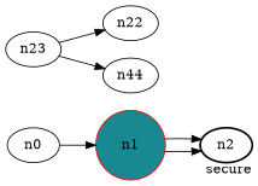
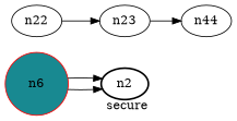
  digraph {
    fontcolor=blue
    rankdir=LR
-   n1 [color=red fillcolor="#188991" height=1 style=filled width=1]
+   n1 [color=red fillcolor="#188991" height=1 style=filled width=1 label=n6]
    n2 [style=bold xlabel=secure]
-   n0
    n33 [label=n23]
    n22
    n44
    n1 -> n2 [style="dashed󠁹"]
    n1 -> n2 [fontcolor=blue fontsize=9]
-   n0 -> n1 [style="dashed󠁹"]
    n33 -> n44
-   n33 -> n22
+   n22 -> n33
  }
